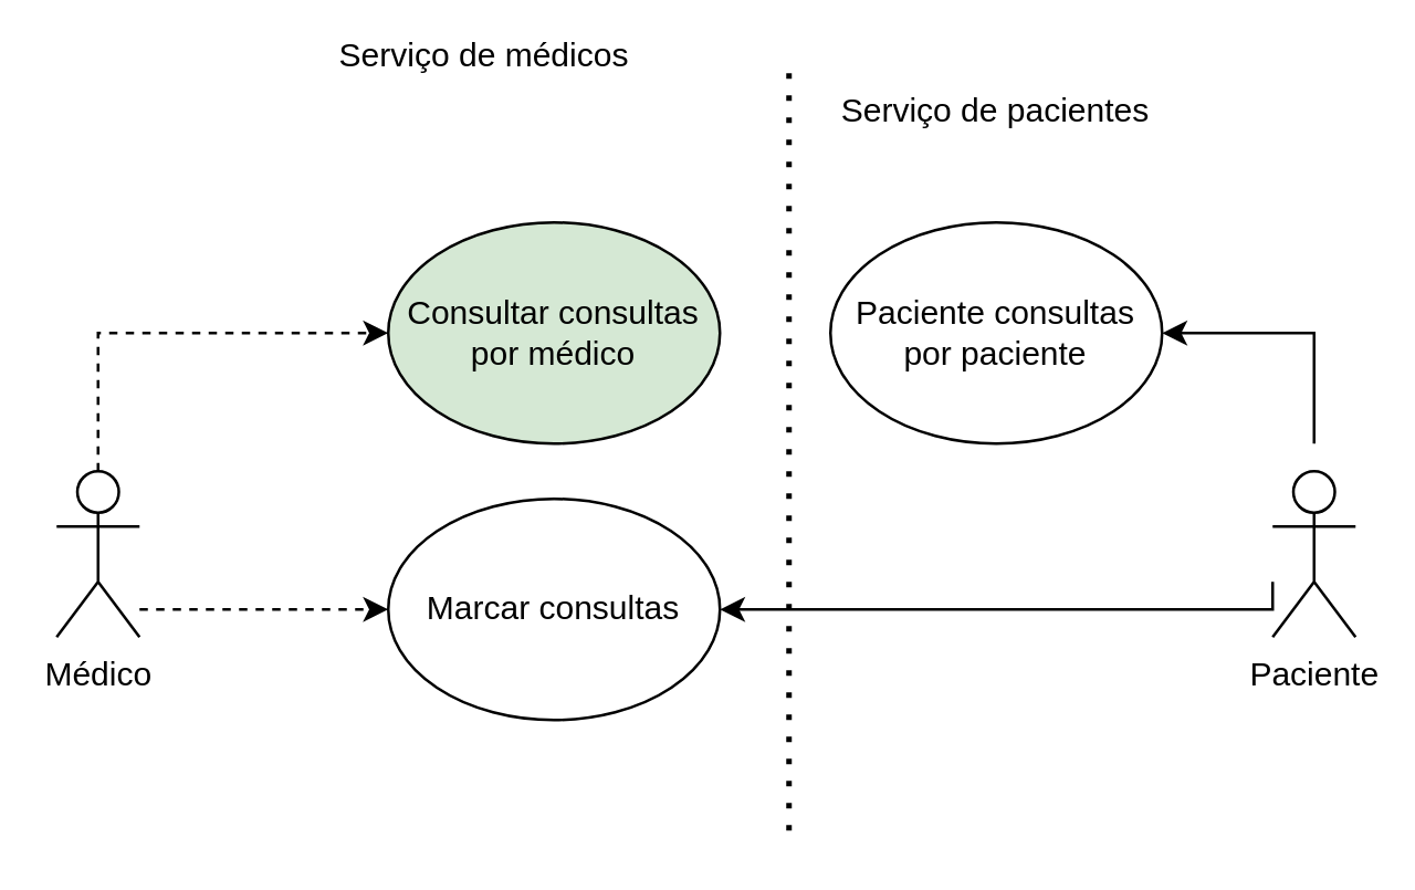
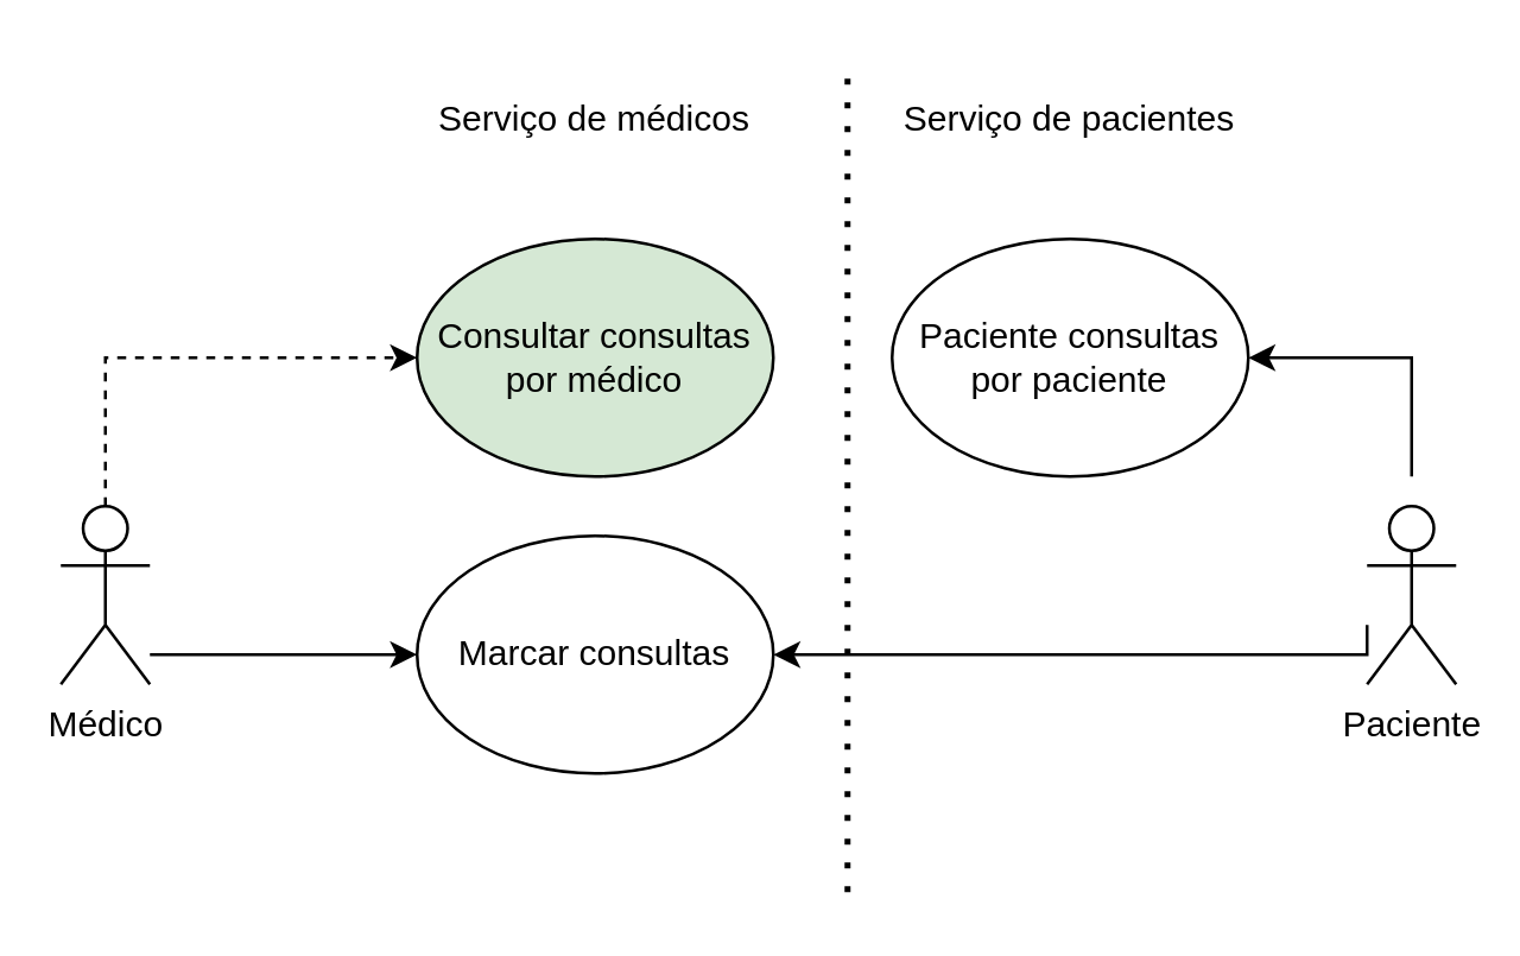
  <mxCell id="0" />
  <mxCell id="1" parent="0" />
  <mxCell id="2" style="edgeStyle=orthogonalEdgeStyle;rounded=0;orthogonalLoop=1;jettySize=auto;html=1;entryX=0;entryY=0.5;entryDx=0;entryDy=0;dashed=1;" edge="1" parent="1" source="4" target="8"><mxGeometry relative="1" as="geometry"><Array as="points"><mxPoint x="35" y="120" /></Array></mxGeometry></mxCell>
- <mxCell id="3" style="edgeStyle=orthogonalEdgeStyle;rounded=0;orthogonalLoop=1;jettySize=auto;html=1;entryX=0;entryY=0.5;entryDx=0;entryDy=0;dashed=1;" edge="1" parent="1" source="4" target="9"><mxGeometry relative="1" as="geometry"><Array as="points"><mxPoint x="140" y="220" /></Array></mxGeometry></mxCell>
+ <mxCell id="3" style="edgeStyle=orthogonalEdgeStyle;rounded=0;orthogonalLoop=1;jettySize=auto;html=1;entryX=0;entryY=0.5;entryDx=0;entryDy=0;" edge="1" parent="1" source="4" target="9"><mxGeometry relative="1" as="geometry"><Array as="points"><mxPoint x="140" y="220" /></Array></mxGeometry></mxCell>
  <mxCell id="4" value="Médico" style="shape=umlActor;verticalLabelPosition=bottom;verticalAlign=top;html=1;" vertex="1" parent="1"><mxGeometry x="20" y="170" width="30" height="60" as="geometry" /></mxCell>
  <mxCell id="5" style="edgeStyle=orthogonalEdgeStyle;rounded=0;orthogonalLoop=1;jettySize=auto;html=1;entryX=1;entryY=0.5;entryDx=0;entryDy=0;" edge="1" parent="1" target="10"><mxGeometry relative="1" as="geometry"><mxPoint x="475" y="160" as="sourcePoint" /><Array as="points"><mxPoint x="475" y="120" /></Array></mxGeometry></mxCell>
  <mxCell id="6" style="edgeStyle=orthogonalEdgeStyle;rounded=0;orthogonalLoop=1;jettySize=auto;html=1;entryX=1;entryY=0.5;entryDx=0;entryDy=0;" edge="1" parent="1" target="9"><mxGeometry relative="1" as="geometry"><mxPoint x="460" y="210" as="sourcePoint" /><Array as="points"><mxPoint x="460" y="220" /></Array></mxGeometry></mxCell>
  <mxCell id="7" value="Paciente" style="shape=umlActor;verticalLabelPosition=bottom;verticalAlign=top;html=1;" vertex="1" parent="1"><mxGeometry x="460" y="170" width="30" height="60" as="geometry" /></mxCell>
  <mxCell id="8" value="Consultar consultas por médico" style="ellipse;whiteSpace=wrap;html=1;fillColor=#d5e8d4;" vertex="1" parent="1"><mxGeometry x="140" y="80" width="120" height="80" as="geometry" /></mxCell>
  <mxCell id="9" value="Marcar consultas" style="ellipse;whiteSpace=wrap;html=1;" vertex="1" parent="1"><mxGeometry x="140" y="180" width="120" height="80" as="geometry" /></mxCell>
  <mxCell id="10" value="Paciente consultas por paciente" style="ellipse;whiteSpace=wrap;html=1;" vertex="1" parent="1"><mxGeometry x="300" y="80" width="120" height="80" as="geometry" /></mxCell>
- <mxCell id="11" value="Serviço de médicos" style="text;html=1;strokeColor=none;fillColor=none;align=center;verticalAlign=middle;whiteSpace=wrap;rounded=0;" vertex="1" parent="1"><mxGeometry x="105" y="10" width="140" height="20" as="geometry" /></mxCell>
+ <mxCell id="11" value="Serviço de médicos" style="text;html=1;strokeColor=none;fillColor=none;align=center;verticalAlign=middle;whiteSpace=wrap;rounded=0;" vertex="1" parent="1"><mxGeometry x="130" y="30" width="140" height="20" as="geometry" /></mxCell>
  <mxCell id="12" value="Serviço de pacientes" style="text;html=1;strokeColor=none;fillColor=none;align=center;verticalAlign=middle;whiteSpace=wrap;rounded=0;" vertex="1" parent="1"><mxGeometry x="290" y="30" width="140" height="20" as="geometry" /></mxCell>
  <mxCell id="13" value="" style="endArrow=none;dashed=1;html=1;dashPattern=1 3;strokeWidth=2;" edge="1" parent="1"><mxGeometry width="50" height="50" relative="1" as="geometry"><mxPoint x="285" y="300" as="sourcePoint" /><mxPoint x="285" y="20" as="targetPoint" /></mxGeometry></mxCell>
